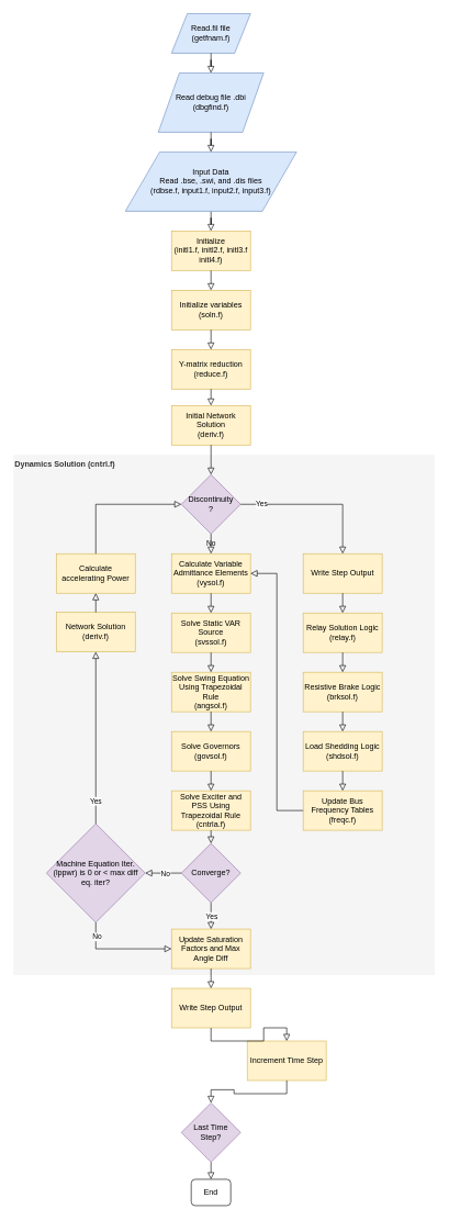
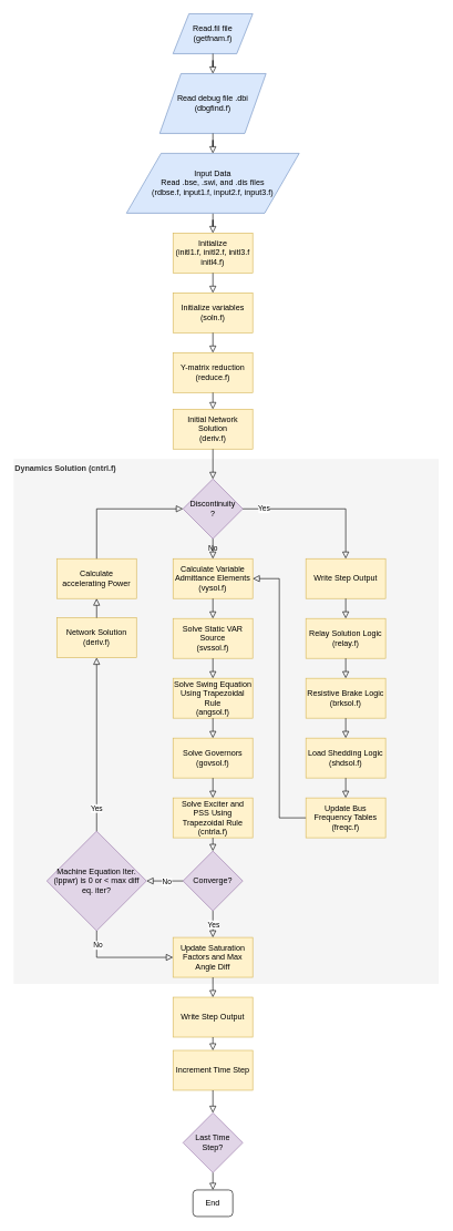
  <mxCell id="0" />
  <mxCell id="1" parent="0" />
  <mxCell id="2" value="" style="rounded=0;html=1;jettySize=auto;orthogonalLoop=1;fontSize=11;endArrow=block;endFill=0;endSize=8;strokeWidth=1;shadow=0;labelBackgroundColor=none;edgeStyle=orthogonalEdgeStyle;entryX=0.5;entryY=0;entryDx=0;entryDy=0;" parent="1" source="7" target="9" edge="1"><mxGeometry relative="1" as="geometry"><mxPoint x="320" y="360" as="targetPoint" /></mxGeometry></mxCell>
  <mxCell id="3" value="End" style="rounded=1;whiteSpace=wrap;html=1;fontSize=12;glass=0;strokeWidth=1;shadow=0;" parent="1" vertex="1"><mxGeometry x="290" y="1790" width="60" height="40" as="geometry" /></mxCell>
  <mxCell id="4" value="Read.fil file&lt;br&gt;(getfnam.f)" style="shape=parallelogram;perimeter=parallelogramPerimeter;whiteSpace=wrap;html=1;fillColor=#dae8fc;strokeColor=#6c8ebf;" parent="1" vertex="1"><mxGeometry x="260" y="20" width="120" height="60" as="geometry" /></mxCell>
  <mxCell id="5" value="Read debug file .dbi (dbgfind.f)" style="shape=parallelogram;perimeter=parallelogramPerimeter;whiteSpace=wrap;html=1;fillColor=#dae8fc;strokeColor=#6c8ebf;" parent="1" vertex="1"><mxGeometry x="240" y="110" width="160" height="90" as="geometry" /></mxCell>
  <mxCell id="6" value="" style="rounded=0;html=1;jettySize=auto;orthogonalLoop=1;fontSize=11;endArrow=block;endFill=0;endSize=8;strokeWidth=1;shadow=0;labelBackgroundColor=none;edgeStyle=orthogonalEdgeStyle;" parent="1" source="4" target="5" edge="1"><mxGeometry relative="1" as="geometry"><mxPoint x="320" y="100" as="sourcePoint" /><mxPoint x="320" y="360" as="targetPoint" /></mxGeometry></mxCell>
  <mxCell id="7" value="Input Data&lt;br&gt;Read .bse, .swi, and .dis files&lt;br&gt;(rdbse.f, input1.f, input2.f, input3.f)" style="shape=parallelogram;perimeter=parallelogramPerimeter;whiteSpace=wrap;html=1;fillColor=#dae8fc;strokeColor=#6c8ebf;" parent="1" vertex="1"><mxGeometry x="190" y="230" width="260" height="90" as="geometry" /></mxCell>
  <mxCell id="8" value="" style="rounded=0;html=1;jettySize=auto;orthogonalLoop=1;fontSize=11;endArrow=block;endFill=0;endSize=8;strokeWidth=1;shadow=0;labelBackgroundColor=none;edgeStyle=orthogonalEdgeStyle;" parent="1" source="5" target="7" edge="1"><mxGeometry relative="1" as="geometry"><mxPoint x="320" y="200" as="sourcePoint" /><mxPoint x="320" y="360" as="targetPoint" /></mxGeometry></mxCell>
  <mxCell id="9" value="Initialize&lt;br&gt;(initl1.f, initl2.f, initl3.f initl4.f)" style="rounded=0;whiteSpace=wrap;html=1;fillColor=#fff2cc;strokeColor=#d6b656;" parent="1" vertex="1"><mxGeometry x="260" y="350" width="120" height="60" as="geometry" /></mxCell>
  <mxCell id="10" value="Initialize variables&lt;br&gt;(soln.f)" style="rounded=0;whiteSpace=wrap;html=1;fillColor=#fff2cc;strokeColor=#d6b656;" parent="1" vertex="1"><mxGeometry x="260" y="440" width="120" height="60" as="geometry" /></mxCell>
  <mxCell id="11" value="" style="rounded=0;html=1;jettySize=auto;orthogonalLoop=1;fontSize=11;endArrow=block;endFill=0;endSize=8;strokeWidth=1;shadow=0;labelBackgroundColor=none;edgeStyle=orthogonalEdgeStyle;exitX=0.5;exitY=1;exitDx=0;exitDy=0;entryX=0.5;entryY=0;entryDx=0;entryDy=0;" parent="1" source="9" target="10" edge="1"><mxGeometry relative="1" as="geometry"><mxPoint x="330" y="330" as="sourcePoint" /><mxPoint x="540" y="450" as="targetPoint" /></mxGeometry></mxCell>
  <mxCell id="12" value="Y-matrix reduction&lt;br&gt;(reduce.f)" style="rounded=0;whiteSpace=wrap;html=1;fillColor=#fff2cc;strokeColor=#d6b656;" parent="1" vertex="1"><mxGeometry x="260" y="530" width="120" height="60" as="geometry" /></mxCell>
  <mxCell id="13" value="" style="rounded=0;html=1;jettySize=auto;orthogonalLoop=1;fontSize=11;endArrow=block;endFill=0;endSize=8;strokeWidth=1;shadow=0;labelBackgroundColor=none;edgeStyle=orthogonalEdgeStyle;exitX=0.5;exitY=1;exitDx=0;exitDy=0;entryX=0.5;entryY=0;entryDx=0;entryDy=0;" parent="1" source="10" target="12" edge="1"><mxGeometry relative="1" as="geometry"><mxPoint x="330" y="420" as="sourcePoint" /><mxPoint x="330" y="450" as="targetPoint" /></mxGeometry></mxCell>
  <mxCell id="14" value="Initial Network Solution&lt;br&gt;(deriv.f)" style="rounded=0;whiteSpace=wrap;html=1;fillColor=#fff2cc;strokeColor=#d6b656;" parent="1" vertex="1"><mxGeometry x="260" y="615" width="120" height="60" as="geometry" /></mxCell>
  <mxCell id="15" value="" style="rounded=0;html=1;jettySize=auto;orthogonalLoop=1;fontSize=11;endArrow=block;endFill=0;endSize=8;strokeWidth=1;shadow=0;labelBackgroundColor=none;edgeStyle=orthogonalEdgeStyle;exitX=0.5;exitY=1;exitDx=0;exitDy=0;entryX=0.5;entryY=0;entryDx=0;entryDy=0;" parent="1" source="12" target="14" edge="1"><mxGeometry relative="1" as="geometry"><mxPoint x="330" y="510" as="sourcePoint" /><mxPoint x="330" y="540" as="targetPoint" /></mxGeometry></mxCell>
  <mxCell id="16" value="Dynamics Solution (cntrl.f)" style="rounded=0;whiteSpace=wrap;html=1;verticalAlign=top;align=left;fontStyle=1;strokeColor=none;fillColor=#f5f5f5;fontColor=#333333;" parent="1" vertex="1"><mxGeometry x="20" y="690" width="640" height="790" as="geometry" /></mxCell>
  <mxCell id="17" value="Discontinuity&lt;br&gt;?" style="rhombus;whiteSpace=wrap;html=1;align=center;fillColor=#e1d5e7;strokeColor=#9673a6;" parent="1" vertex="1"><mxGeometry x="275" y="720" width="90" height="90" as="geometry" /></mxCell>
  <mxCell id="18" value="Write Step Output" style="rounded=0;whiteSpace=wrap;html=1;fillColor=#fff2cc;strokeColor=#d6b656;" parent="1" vertex="1"><mxGeometry x="460" y="840" width="120" height="60" as="geometry" /></mxCell>
  <mxCell id="19" value="Relay Solution Logic&lt;br&gt;(relay.f)" style="rounded=0;whiteSpace=wrap;html=1;fillColor=#fff2cc;strokeColor=#d6b656;" parent="1" vertex="1"><mxGeometry x="460" y="930" width="120" height="60" as="geometry" /></mxCell>
  <mxCell id="20" value="Resistive Brake Logic (brksol.f)" style="rounded=0;whiteSpace=wrap;html=1;fillColor=#fff2cc;strokeColor=#d6b656;" parent="1" vertex="1"><mxGeometry x="460" y="1020" width="120" height="60" as="geometry" /></mxCell>
  <mxCell id="21" value="Load Shedding Logic&lt;br&gt;(shdsol.f)" style="rounded=0;whiteSpace=wrap;html=1;fillColor=#fff2cc;strokeColor=#d6b656;" parent="1" vertex="1"><mxGeometry x="460" y="1110" width="120" height="60" as="geometry" /></mxCell>
  <mxCell id="22" value="Update Bus Frequency Tables&lt;br&gt;(freqc.f)" style="rounded=0;whiteSpace=wrap;html=1;fillColor=#fff2cc;strokeColor=#d6b656;" parent="1" vertex="1"><mxGeometry x="460" y="1200" width="120" height="60" as="geometry" /></mxCell>
  <mxCell id="23" value="Calculate Variable Admittance Elements&lt;br&gt;(vysol.f)" style="rounded=0;whiteSpace=wrap;html=1;fillColor=#fff2cc;strokeColor=#d6b656;" parent="1" vertex="1"><mxGeometry x="260" y="840" width="120" height="60" as="geometry" /></mxCell>
  <mxCell id="24" value="Solve Static VAR Source&lt;br&gt;(svssol.f)" style="rounded=0;whiteSpace=wrap;html=1;fillColor=#fff2cc;strokeColor=#d6b656;" parent="1" vertex="1"><mxGeometry x="260" y="930" width="120" height="60" as="geometry" /></mxCell>
  <mxCell id="25" value="Solve Swing Equation Using Trapezoidal Rule&lt;br&gt;(angsol.f)" style="rounded=0;whiteSpace=wrap;html=1;fillColor=#fff2cc;strokeColor=#d6b656;" parent="1" vertex="1"><mxGeometry x="260" y="1020" width="120" height="60" as="geometry" /></mxCell>
  <mxCell id="26" value="Solve Governors&lt;br&gt;(govsol.f)" style="rounded=0;whiteSpace=wrap;html=1;fillColor=#fff2cc;strokeColor=#d6b656;" parent="1" vertex="1"><mxGeometry x="260" y="1110" width="120" height="60" as="geometry" /></mxCell>
  <mxCell id="27" value="Solve Exciter and PSS Using Trapezoidal Rule&lt;br&gt;(cntrla.f)" style="rounded=0;whiteSpace=wrap;html=1;fillColor=#fff2cc;strokeColor=#d6b656;" parent="1" vertex="1"><mxGeometry x="260" y="1200" width="120" height="60" as="geometry" /></mxCell>
  <mxCell id="28" value="Converge?" style="rhombus;whiteSpace=wrap;html=1;align=center;fillColor=#e1d5e7;strokeColor=#9673a6;" parent="1" vertex="1"><mxGeometry x="275" y="1280" width="90" height="90" as="geometry" /></mxCell>
  <mxCell id="29" value="Machine Equation Iter. (lppwr) is 0 or &amp;lt; max diff eq. iter?" style="rhombus;whiteSpace=wrap;html=1;align=center;fillColor=#e1d5e7;strokeColor=#9673a6;" parent="1" vertex="1"><mxGeometry x="70" y="1250" width="150" height="150" as="geometry" /></mxCell>
  <mxCell id="30" value="Network Solution&lt;br&gt;(deriv.f)" style="rounded=0;whiteSpace=wrap;html=1;fillColor=#fff2cc;strokeColor=#d6b656;" parent="1" vertex="1"><mxGeometry x="85" y="929" width="120" height="60" as="geometry" /></mxCell>
  <mxCell id="31" value="Calculate accelerating Power" style="rounded=0;whiteSpace=wrap;html=1;fillColor=#fff2cc;strokeColor=#d6b656;" parent="1" vertex="1"><mxGeometry x="85" y="840" width="120" height="60" as="geometry" /></mxCell>
  <mxCell id="32" value="Update Saturation Factors and Max Angle Diff" style="rounded=0;whiteSpace=wrap;html=1;fillColor=#fff2cc;strokeColor=#d6b656;" parent="1" vertex="1"><mxGeometry x="260" y="1410" width="120" height="60" as="geometry" /></mxCell>
  <mxCell id="33" value="Write Step Output" style="rounded=0;whiteSpace=wrap;html=1;fillColor=#fff2cc;strokeColor=#d6b656;" parent="1" vertex="1"><mxGeometry x="260" y="1500" width="120" height="60" as="geometry" /></mxCell>
- <mxCell id="34" value="Increment Time Step" style="rounded=0;whiteSpace=wrap;html=1;fillColor=#fff2cc;strokeColor=#d6b656;" parent="1" vertex="1"><mxGeometry x="375" y="1580" width="120" height="60" as="geometry" /></mxCell>
+ <mxCell id="34" value="Increment Time Step" style="rounded=0;whiteSpace=wrap;html=1;fillColor=#fff2cc;strokeColor=#d6b656;" parent="1" vertex="1"><mxGeometry x="260" y="1580" width="120" height="60" as="geometry" /></mxCell>
  <mxCell id="35" value="Last Time &lt;br&gt;Step?" style="rhombus;whiteSpace=wrap;html=1;align=center;fillColor=#e1d5e7;strokeColor=#9673a6;" parent="1" vertex="1"><mxGeometry x="275" y="1674" width="90" height="90" as="geometry" /></mxCell>
  <mxCell id="36" value="" style="rounded=0;html=1;jettySize=auto;orthogonalLoop=1;fontSize=11;endArrow=block;endFill=0;endSize=8;strokeWidth=1;shadow=0;labelBackgroundColor=none;edgeStyle=orthogonalEdgeStyle;exitX=0.5;exitY=1;exitDx=0;exitDy=0;" parent="1" source="14" target="17" edge="1"><mxGeometry relative="1" as="geometry"><mxPoint x="330" y="600" as="sourcePoint" /><mxPoint x="330" y="630" as="targetPoint" /></mxGeometry></mxCell>
  <mxCell id="37" value="No" style="rounded=0;html=1;jettySize=auto;orthogonalLoop=1;fontSize=11;endArrow=block;endFill=0;endSize=8;strokeWidth=1;shadow=0;labelBackgroundColor=none;edgeStyle=orthogonalEdgeStyle;exitX=0.5;exitY=1;exitDx=0;exitDy=0;entryX=0.5;entryY=0;entryDx=0;entryDy=0;" parent="1" source="17" target="23" edge="1"><mxGeometry relative="1" as="geometry"><mxPoint x="330" y="690" as="sourcePoint" /><mxPoint x="330" y="730" as="targetPoint" /></mxGeometry></mxCell>
  <mxCell id="38" value="" style="rounded=0;html=1;jettySize=auto;orthogonalLoop=1;fontSize=11;endArrow=block;endFill=0;endSize=8;strokeWidth=1;shadow=0;labelBackgroundColor=none;edgeStyle=orthogonalEdgeStyle;exitX=1;exitY=0.5;exitDx=0;exitDy=0;entryX=0.5;entryY=0;entryDx=0;entryDy=0;" parent="1" source="17" target="18" edge="1"><mxGeometry relative="1" as="geometry"><mxPoint x="330" y="820" as="sourcePoint" /><mxPoint x="330" y="850" as="targetPoint" /></mxGeometry></mxCell>
  <mxCell id="39" value="Yes" style="edgeLabel;html=1;align=center;verticalAlign=middle;resizable=0;points=[];" parent="38" vertex="1" connectable="0"><mxGeometry x="-0.73" y="1" relative="1" as="geometry"><mxPoint as="offset" /></mxGeometry></mxCell>
  <mxCell id="40" value="" style="rounded=0;html=1;jettySize=auto;orthogonalLoop=1;fontSize=11;endArrow=block;endFill=0;endSize=8;strokeWidth=1;shadow=0;labelBackgroundColor=none;edgeStyle=orthogonalEdgeStyle;exitX=0.5;exitY=0;exitDx=0;exitDy=0;entryX=0;entryY=0.5;entryDx=0;entryDy=0;" parent="1" source="31" target="17" edge="1"><mxGeometry relative="1" as="geometry"><mxPoint x="375" y="775" as="sourcePoint" /><mxPoint x="530" y="850" as="targetPoint" /></mxGeometry></mxCell>
  <mxCell id="41" value="" style="rounded=0;html=1;jettySize=auto;orthogonalLoop=1;fontSize=11;endArrow=block;endFill=0;endSize=8;strokeWidth=1;shadow=0;labelBackgroundColor=none;edgeStyle=orthogonalEdgeStyle;exitX=0.5;exitY=1;exitDx=0;exitDy=0;entryX=0.5;entryY=0;entryDx=0;entryDy=0;" parent="1" source="18" target="19" edge="1"><mxGeometry relative="1" as="geometry"><mxPoint x="330" y="690" as="sourcePoint" /><mxPoint x="330" y="730" as="targetPoint" /></mxGeometry></mxCell>
  <mxCell id="42" value="" style="rounded=0;html=1;jettySize=auto;orthogonalLoop=1;fontSize=11;endArrow=block;endFill=0;endSize=8;strokeWidth=1;shadow=0;labelBackgroundColor=none;edgeStyle=orthogonalEdgeStyle;exitX=0.5;exitY=0;exitDx=0;exitDy=0;entryX=0.5;entryY=1;entryDx=0;entryDy=0;" parent="1" source="29" target="30" edge="1"><mxGeometry relative="1" as="geometry"><mxPoint x="375" y="775" as="sourcePoint" /><mxPoint x="530" y="850" as="targetPoint" /></mxGeometry></mxCell>
  <mxCell id="43" value="Yes" style="edgeLabel;html=1;align=center;verticalAlign=middle;resizable=0;points=[];" parent="42" vertex="1" connectable="0"><mxGeometry x="-0.73" y="1" relative="1" as="geometry"><mxPoint as="offset" /></mxGeometry></mxCell>
  <mxCell id="44" value="" style="rounded=0;html=1;jettySize=auto;orthogonalLoop=1;fontSize=11;endArrow=block;endFill=0;endSize=8;strokeWidth=1;shadow=0;labelBackgroundColor=none;edgeStyle=orthogonalEdgeStyle;exitX=0.5;exitY=1;exitDx=0;exitDy=0;entryX=0;entryY=0.5;entryDx=0;entryDy=0;" parent="1" source="29" target="32" edge="1"><mxGeometry relative="1" as="geometry"><mxPoint x="155" y="1260" as="sourcePoint" /><mxPoint x="155" y="990" as="targetPoint" /></mxGeometry></mxCell>
  <mxCell id="45" value="No" style="edgeLabel;html=1;align=center;verticalAlign=middle;resizable=0;points=[];" parent="44" vertex="1" connectable="0"><mxGeometry x="-0.73" y="1" relative="1" as="geometry"><mxPoint as="offset" /></mxGeometry></mxCell>
  <mxCell id="46" value="" style="rounded=0;html=1;jettySize=auto;orthogonalLoop=1;fontSize=11;endArrow=block;endFill=0;endSize=8;strokeWidth=1;shadow=0;labelBackgroundColor=none;edgeStyle=orthogonalEdgeStyle;exitX=0;exitY=0.5;exitDx=0;exitDy=0;entryX=1;entryY=0.5;entryDx=0;entryDy=0;" parent="1" source="22" target="23" edge="1"><mxGeometry relative="1" as="geometry"><mxPoint x="530" y="910" as="sourcePoint" /><mxPoint x="530" y="940" as="targetPoint" /></mxGeometry></mxCell>
  <mxCell id="47" value="" style="rounded=0;html=1;jettySize=auto;orthogonalLoop=1;fontSize=11;endArrow=block;endFill=0;endSize=8;strokeWidth=1;shadow=0;labelBackgroundColor=none;edgeStyle=orthogonalEdgeStyle;exitX=0.5;exitY=1;exitDx=0;exitDy=0;entryX=0.5;entryY=0;entryDx=0;entryDy=0;" parent="1" source="23" target="24" edge="1"><mxGeometry relative="1" as="geometry"><mxPoint x="470" y="1240" as="sourcePoint" /><mxPoint x="390" y="880" as="targetPoint" /></mxGeometry></mxCell>
  <mxCell id="48" value="" style="rounded=0;html=1;jettySize=auto;orthogonalLoop=1;fontSize=11;endArrow=block;endFill=0;endSize=8;strokeWidth=1;shadow=0;labelBackgroundColor=none;edgeStyle=orthogonalEdgeStyle;exitX=0.5;exitY=1;exitDx=0;exitDy=0;entryX=0.5;entryY=0;entryDx=0;entryDy=0;" parent="1" source="24" target="25" edge="1"><mxGeometry relative="1" as="geometry"><mxPoint x="330" y="910" as="sourcePoint" /><mxPoint x="330" y="940" as="targetPoint" /></mxGeometry></mxCell>
  <mxCell id="49" value="" style="rounded=0;html=1;jettySize=auto;orthogonalLoop=1;fontSize=11;endArrow=block;endFill=0;endSize=8;strokeWidth=1;shadow=0;labelBackgroundColor=none;edgeStyle=orthogonalEdgeStyle;exitX=0.5;exitY=1;exitDx=0;exitDy=0;entryX=0.5;entryY=0;entryDx=0;entryDy=0;" parent="1" source="25" target="26" edge="1"><mxGeometry relative="1" as="geometry"><mxPoint x="330" y="1000" as="sourcePoint" /><mxPoint x="330" y="1030" as="targetPoint" /></mxGeometry></mxCell>
  <mxCell id="50" value="" style="rounded=0;html=1;jettySize=auto;orthogonalLoop=1;fontSize=11;endArrow=block;endFill=0;endSize=8;strokeWidth=1;shadow=0;labelBackgroundColor=none;edgeStyle=orthogonalEdgeStyle;exitX=0.5;exitY=1;exitDx=0;exitDy=0;entryX=0.5;entryY=0;entryDx=0;entryDy=0;" parent="1" source="26" target="27" edge="1"><mxGeometry relative="1" as="geometry"><mxPoint x="330" y="1090" as="sourcePoint" /><mxPoint x="330" y="1120" as="targetPoint" /></mxGeometry></mxCell>
  <mxCell id="51" value="" style="rounded=0;html=1;jettySize=auto;orthogonalLoop=1;fontSize=11;endArrow=block;endFill=0;endSize=8;strokeWidth=1;shadow=0;labelBackgroundColor=none;edgeStyle=orthogonalEdgeStyle;exitX=0.5;exitY=1;exitDx=0;exitDy=0;entryX=0.5;entryY=0;entryDx=0;entryDy=0;" parent="1" source="27" target="28" edge="1"><mxGeometry relative="1" as="geometry"><mxPoint x="330" y="1180" as="sourcePoint" /><mxPoint x="330" y="1210" as="targetPoint" /></mxGeometry></mxCell>
  <mxCell id="52" value="" style="rounded=0;html=1;jettySize=auto;orthogonalLoop=1;fontSize=11;endArrow=block;endFill=0;endSize=8;strokeWidth=1;shadow=0;labelBackgroundColor=none;edgeStyle=orthogonalEdgeStyle;exitX=0.5;exitY=1;exitDx=0;exitDy=0;entryX=0.5;entryY=0;entryDx=0;entryDy=0;" parent="1" source="19" target="20" edge="1"><mxGeometry relative="1" as="geometry"><mxPoint x="530" y="910" as="sourcePoint" /><mxPoint x="530" y="940" as="targetPoint" /></mxGeometry></mxCell>
  <mxCell id="53" value="" style="rounded=0;html=1;jettySize=auto;orthogonalLoop=1;fontSize=11;endArrow=block;endFill=0;endSize=8;strokeWidth=1;shadow=0;labelBackgroundColor=none;edgeStyle=orthogonalEdgeStyle;exitX=0.5;exitY=1;exitDx=0;exitDy=0;entryX=0.5;entryY=0;entryDx=0;entryDy=0;" parent="1" source="20" target="21" edge="1"><mxGeometry relative="1" as="geometry"><mxPoint x="530" y="1000" as="sourcePoint" /><mxPoint x="530" y="1030" as="targetPoint" /></mxGeometry></mxCell>
  <mxCell id="54" value="" style="rounded=0;html=1;jettySize=auto;orthogonalLoop=1;fontSize=11;endArrow=block;endFill=0;endSize=8;strokeWidth=1;shadow=0;labelBackgroundColor=none;edgeStyle=orthogonalEdgeStyle;exitX=0.5;exitY=1;exitDx=0;exitDy=0;entryX=0.5;entryY=0;entryDx=0;entryDy=0;" parent="1" source="21" target="22" edge="1"><mxGeometry relative="1" as="geometry"><mxPoint x="530" y="1090" as="sourcePoint" /><mxPoint x="530" y="1120" as="targetPoint" /></mxGeometry></mxCell>
  <mxCell id="55" value="" style="rounded=0;html=1;jettySize=auto;orthogonalLoop=1;fontSize=11;endArrow=block;endFill=0;endSize=8;strokeWidth=1;shadow=0;labelBackgroundColor=none;edgeStyle=orthogonalEdgeStyle;exitX=0.5;exitY=0;exitDx=0;exitDy=0;entryX=0.5;entryY=1;entryDx=0;entryDy=0;" parent="1" source="30" target="31" edge="1"><mxGeometry relative="1" as="geometry"><mxPoint x="530" y="910" as="sourcePoint" /><mxPoint x="530" y="940" as="targetPoint" /></mxGeometry></mxCell>
  <mxCell id="56" value="" style="rounded=0;html=1;jettySize=auto;orthogonalLoop=1;fontSize=11;endArrow=block;endFill=0;endSize=8;strokeWidth=1;shadow=0;labelBackgroundColor=none;edgeStyle=orthogonalEdgeStyle;exitX=0.5;exitY=1;exitDx=0;exitDy=0;entryX=0.5;entryY=0;entryDx=0;entryDy=0;" parent="1" source="32" target="33" edge="1"><mxGeometry relative="1" as="geometry"><mxPoint x="330" y="1380" as="sourcePoint" /><mxPoint x="330" y="1410" as="targetPoint" /></mxGeometry></mxCell>
  <mxCell id="57" value="" style="rounded=0;html=1;jettySize=auto;orthogonalLoop=1;fontSize=11;endArrow=block;endFill=0;endSize=8;strokeWidth=1;shadow=0;labelBackgroundColor=none;edgeStyle=orthogonalEdgeStyle;exitX=0.5;exitY=1;exitDx=0;exitDy=0;entryX=0.5;entryY=0;entryDx=0;entryDy=0;" parent="1" source="33" target="34" edge="1"><mxGeometry relative="1" as="geometry"><mxPoint x="330" y="1470" as="sourcePoint" /><mxPoint x="330" y="1510" as="targetPoint" /></mxGeometry></mxCell>
  <mxCell id="58" value="" style="rounded=0;html=1;jettySize=auto;orthogonalLoop=1;fontSize=11;endArrow=block;endFill=0;endSize=8;strokeWidth=1;shadow=0;labelBackgroundColor=none;edgeStyle=orthogonalEdgeStyle;exitX=0.5;exitY=1;exitDx=0;exitDy=0;entryX=0.5;entryY=0;entryDx=0;entryDy=0;" parent="1" source="34" target="35" edge="1"><mxGeometry relative="1" as="geometry"><mxPoint x="330" y="1570" as="sourcePoint" /><mxPoint x="330" y="1590" as="targetPoint" /></mxGeometry></mxCell>
  <mxCell id="59" value="" style="rounded=0;html=1;jettySize=auto;orthogonalLoop=1;fontSize=11;endArrow=block;endFill=0;endSize=8;strokeWidth=1;shadow=0;labelBackgroundColor=none;edgeStyle=orthogonalEdgeStyle;exitX=0.5;exitY=1;exitDx=0;exitDy=0;entryX=0.5;entryY=0;entryDx=0;entryDy=0;" parent="1" source="35" target="3" edge="1"><mxGeometry relative="1" as="geometry"><mxPoint x="330" y="1650" as="sourcePoint" /><mxPoint x="330" y="1684" as="targetPoint" /></mxGeometry></mxCell>
  <mxCell id="60" value="" style="rounded=0;html=1;jettySize=auto;orthogonalLoop=1;fontSize=11;endArrow=block;endFill=0;endSize=8;strokeWidth=1;shadow=0;labelBackgroundColor=none;edgeStyle=orthogonalEdgeStyle;entryX=1;entryY=0.5;entryDx=0;entryDy=0;exitX=0;exitY=0.5;exitDx=0;exitDy=0;" edge="1" parent="1" source="28" target="29"><mxGeometry relative="1" as="geometry"><mxPoint x="710" y="1330" as="sourcePoint" /><mxPoint x="270" y="1440" as="targetPoint" /></mxGeometry></mxCell>
  <mxCell id="61" value="No" style="edgeLabel;html=1;align=center;verticalAlign=middle;resizable=0;points=[];" vertex="1" connectable="0" parent="60"><mxGeometry x="-0.73" y="1" relative="1" as="geometry"><mxPoint x="-18" as="offset" /></mxGeometry></mxCell>
  <mxCell id="62" value="" style="rounded=0;html=1;jettySize=auto;orthogonalLoop=1;fontSize=11;endArrow=block;endFill=0;endSize=8;strokeWidth=1;shadow=0;labelBackgroundColor=none;edgeStyle=orthogonalEdgeStyle;entryX=0.5;entryY=0;entryDx=0;entryDy=0;exitX=0.5;exitY=1;exitDx=0;exitDy=0;" edge="1" parent="1" source="28" target="32"><mxGeometry relative="1" as="geometry"><mxPoint x="285" y="1335" as="sourcePoint" /><mxPoint x="230" y="1335" as="targetPoint" /></mxGeometry></mxCell>
  <mxCell id="63" value="Yes" style="edgeLabel;html=1;align=center;verticalAlign=middle;resizable=0;points=[];" vertex="1" connectable="0" parent="62"><mxGeometry x="-0.73" y="1" relative="1" as="geometry"><mxPoint x="-1" y="15" as="offset" /></mxGeometry></mxCell>
